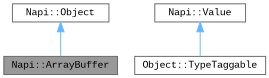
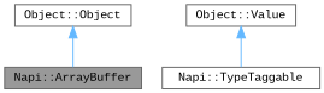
  digraph {
    fontname="Liberation Mono"
    node [color=gray40 fillcolor=white fontname="Liberation Mono" fontsize=10 shape=box style=filled]
    edge [color=steelblue1 dir=back fontname="Liberation Mono" fontsize=10 labelfontname=Helvetica labelfontsize=10 style=solid]
    n1 [fillcolor=grey60 fontcolor=black height=0.2 label="Napi::ArrayBuffer" width=0.4]
-   n2 [height=0.2 label="Napi::Object" width=0.4]
-   n3 [height=0.2 label="Object::TypeTaggable" width=0.4]
-   n4 [height=0.2 label="Napi::Value" width=0.4]
+   n2 [height=0.2 label="Object::Object" width=0.4]
+   n3 [height=0.2 label="Napi::TypeTaggable" width=0.4]
+   n4 [height=0.2 label="Object::Value" width=0.4]
    n2 -> n1
    n4 -> n3
  }
